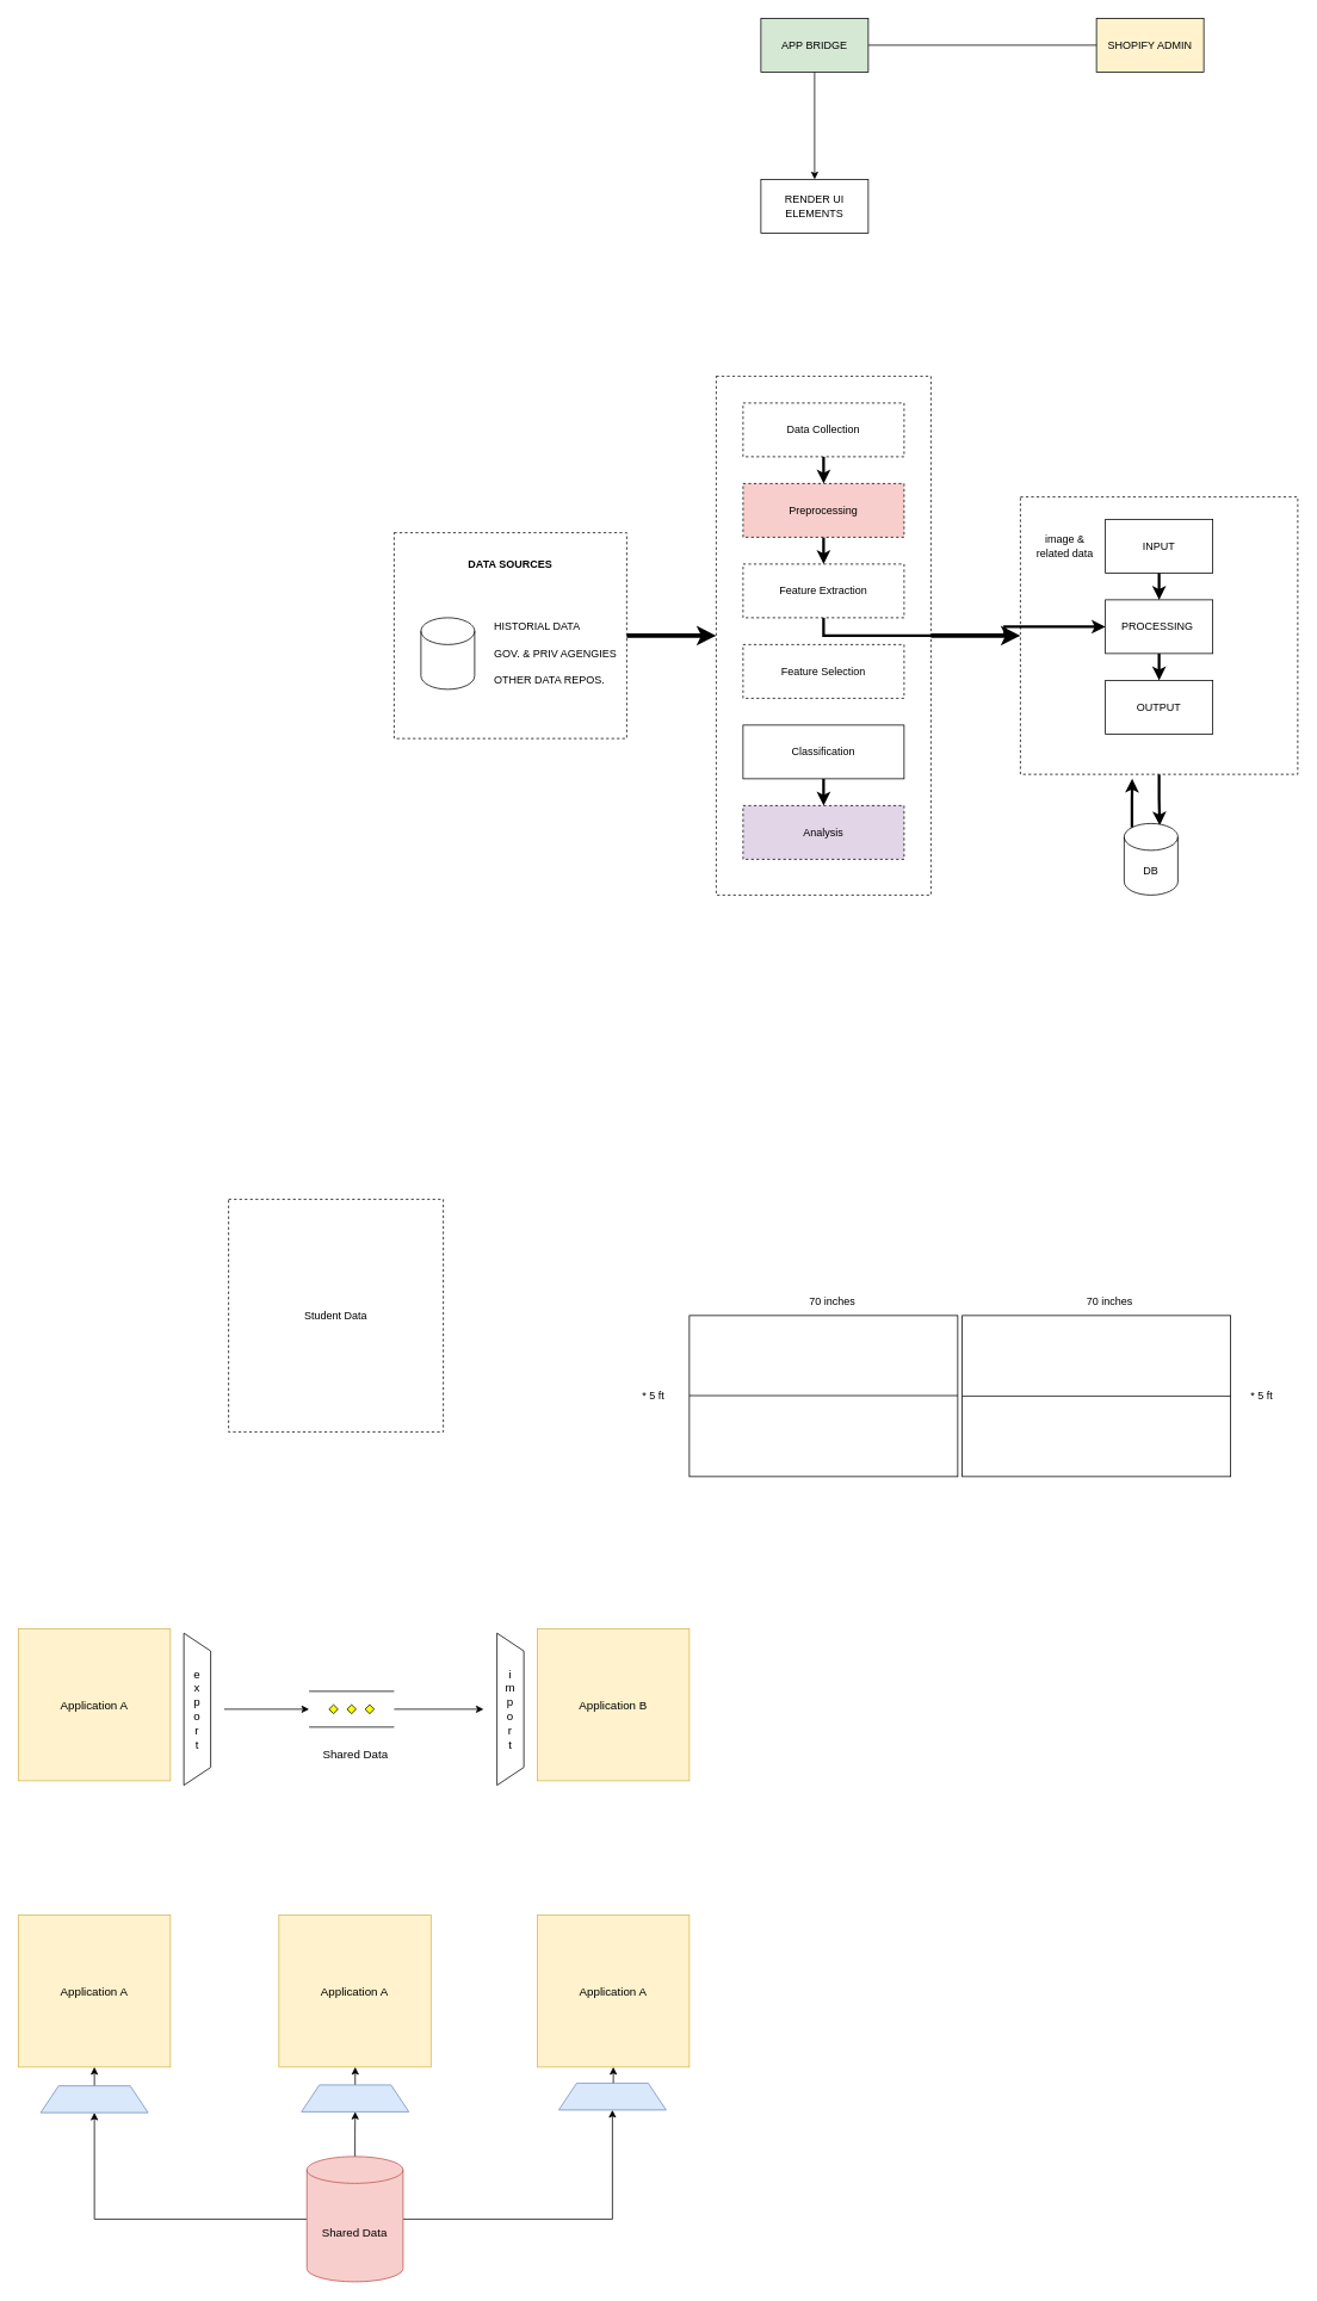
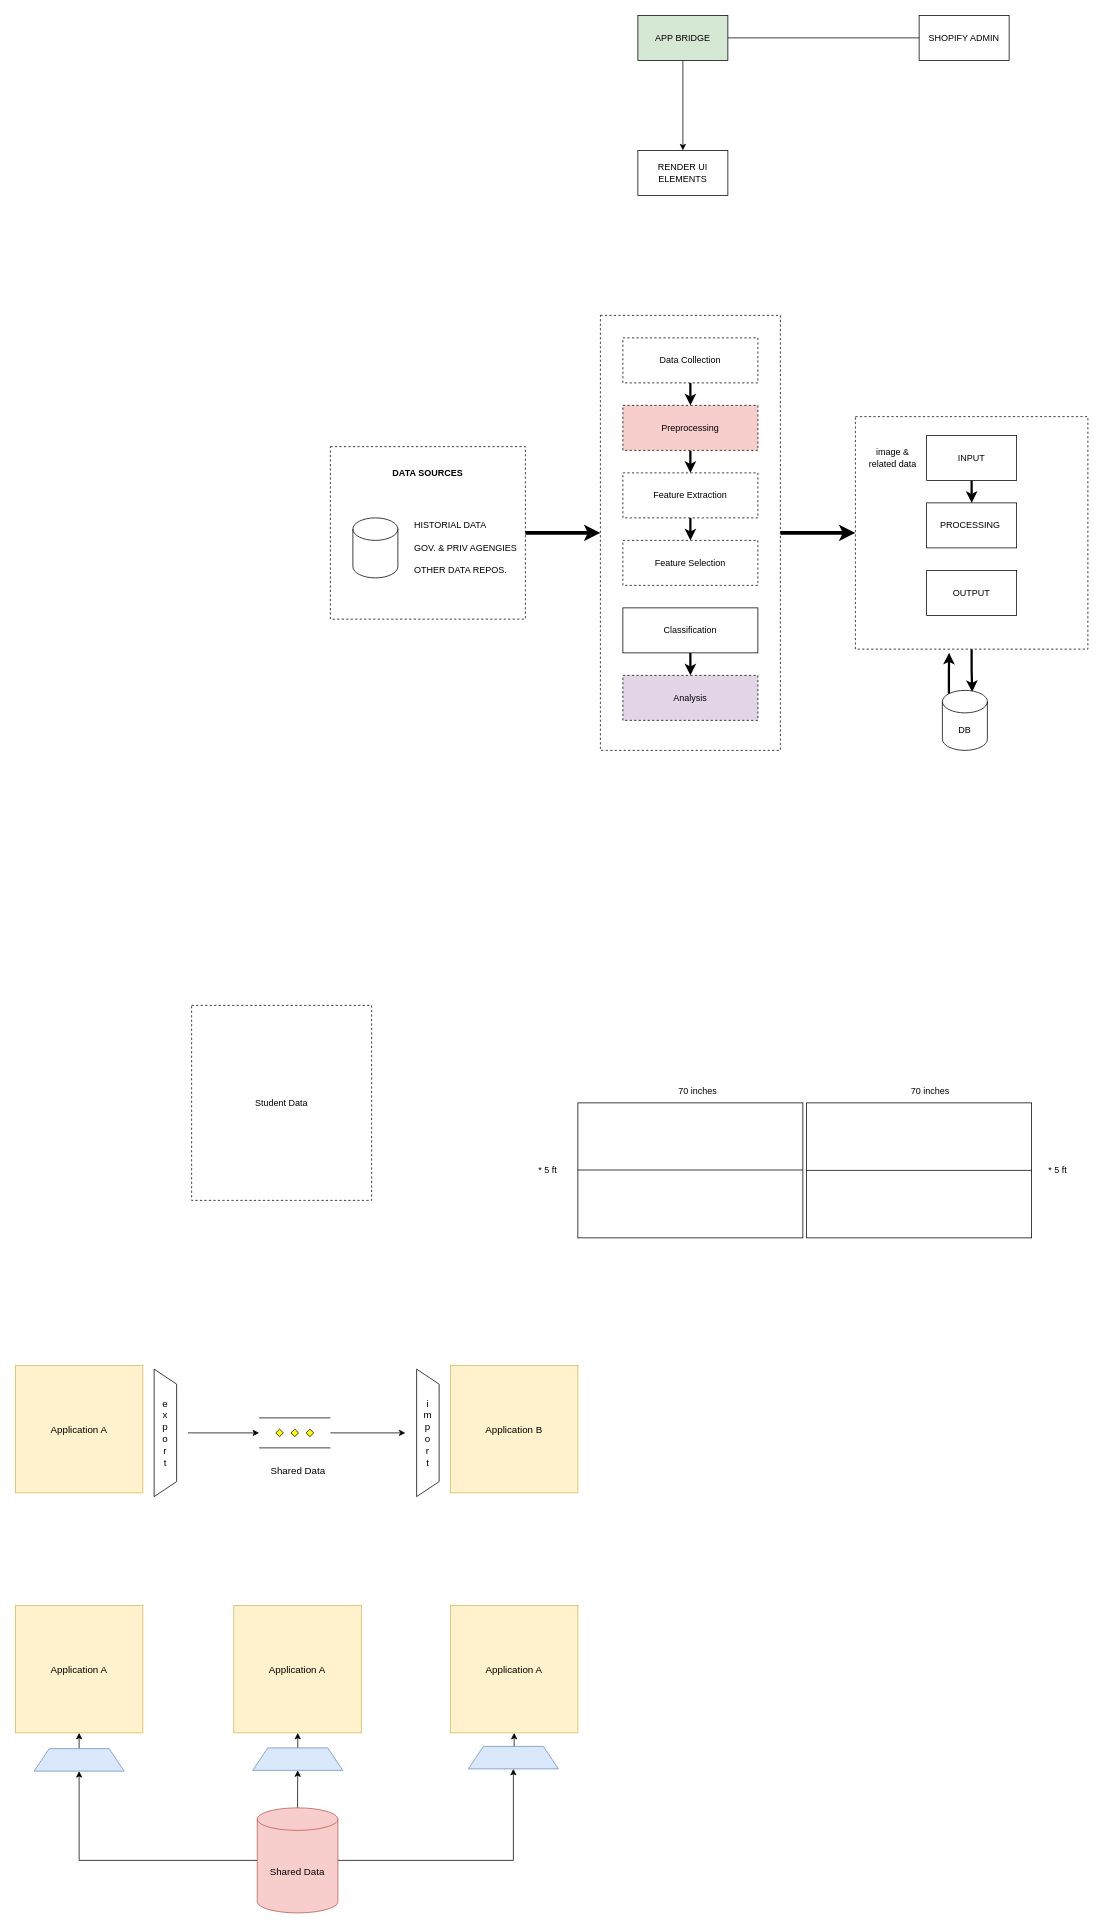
  <mxCell id="0" />
  <mxCell id="1" parent="0" />
  <mxCell id="2" style="edgeStyle=orthogonalEdgeStyle;rounded=0;orthogonalLoop=1;jettySize=auto;html=1;exitX=1;exitY=0.5;exitDx=0;exitDy=0;strokeWidth=5;" parent="1" source="3" target="10" edge="1"><mxGeometry relative="1" as="geometry" /></mxCell>
  <mxCell id="3" value="" style="rounded=0;whiteSpace=wrap;html=1;dashed=1;fillColor=none;" parent="1" vertex="1"><mxGeometry y="420" width="240" height="580" as="geometry" x="800" /></mxCell>
- <mxCell id="4" value="SHOPIFY ADMIN" style="rounded=0;whiteSpace=wrap;html=1;fillColor=#fff2cc;" parent="1" vertex="1"><mxGeometry x="1225" y="20" width="120" height="60" as="geometry" /></mxCell>
+ <mxCell id="4" value="SHOPIFY ADMIN" style="rounded=0;whiteSpace=wrap;html=1;" parent="1" vertex="1"><mxGeometry x="1225" y="20" width="120" height="60" as="geometry" /></mxCell>
  <mxCell id="5" style="edgeStyle=orthogonalEdgeStyle;rounded=0;orthogonalLoop=1;jettySize=auto;html=1;entryX=0;entryY=0.5;entryDx=0;entryDy=0;endArrow=none;" parent="1" source="7" target="4" edge="1"><mxGeometry relative="1" as="geometry" /></mxCell>
  <mxCell id="6" style="edgeStyle=orthogonalEdgeStyle;rounded=0;orthogonalLoop=1;jettySize=auto;html=1;entryX=0.5;entryY=0;entryDx=0;entryDy=0;" parent="1" source="7" target="8" edge="1"><mxGeometry relative="1" as="geometry" /></mxCell>
  <mxCell id="7" value="APP BRIDGE" style="rounded=0;whiteSpace=wrap;html=1;fillColor=#d5e8d4;" parent="1" vertex="1"><mxGeometry x="850" y="20" width="120" height="60" as="geometry" /></mxCell>
  <mxCell id="8" value="RENDER UI ELEMENTS" style="rounded=0;whiteSpace=wrap;html=1;" parent="1" vertex="1"><mxGeometry x="850" y="200" width="120" height="60" as="geometry" /></mxCell>
  <mxCell id="9" style="edgeStyle=orthogonalEdgeStyle;rounded=0;orthogonalLoop=1;jettySize=auto;html=1;entryX=0.662;entryY=0.025;entryDx=0;entryDy=0;entryPerimeter=0;strokeWidth=3;" parent="1" source="10" target="30" edge="1"><mxGeometry relative="1" as="geometry" /></mxCell>
  <mxCell id="10" value="" style="whiteSpace=wrap;html=1;aspect=fixed;dashed=1;" parent="1" vertex="1"><mxGeometry x="1140" y="555" width="310" height="310" as="geometry" /></mxCell>
  <mxCell id="11" style="edgeStyle=orthogonalEdgeStyle;rounded=0;orthogonalLoop=1;jettySize=auto;html=1;strokeWidth=3;" parent="1" source="12" target="14" edge="1"><mxGeometry relative="1" as="geometry" /></mxCell>
  <mxCell id="12" value="Data Collection" style="rounded=0;whiteSpace=wrap;html=1;dashed=1;" parent="1" vertex="1"><mxGeometry x="830" y="450" width="180" height="60" as="geometry" /></mxCell>
  <mxCell id="13" style="edgeStyle=orthogonalEdgeStyle;rounded=0;orthogonalLoop=1;jettySize=auto;html=1;exitX=0.5;exitY=1;exitDx=0;exitDy=0;strokeWidth=3;" parent="1" source="14" target="16" edge="1"><mxGeometry relative="1" as="geometry" /></mxCell>
  <mxCell id="14" value="Preprocessing" style="rounded=0;whiteSpace=wrap;html=1;dashed=1;fillColor=#f8cecc;" parent="1" vertex="1"><mxGeometry x="830" y="540" width="180" height="60" as="geometry" /></mxCell>
- <mxCell id="15" style="edgeStyle=orthogonalEdgeStyle;rounded=0;orthogonalLoop=1;jettySize=auto;html=1;exitX=0.5;exitY=1;exitDx=0;exitDy=0;strokeWidth=3;" parent="1" source="16" target="34" edge="1"><mxGeometry relative="1" as="geometry" /></mxCell>
+ <mxCell id="15" style="edgeStyle=orthogonalEdgeStyle;rounded=0;orthogonalLoop=1;jettySize=auto;html=1;exitX=0.5;exitY=1;exitDx=0;exitDy=0;strokeWidth=3;" parent="1" source="16" target="17" edge="1"><mxGeometry relative="1" as="geometry" /></mxCell>
  <mxCell id="16" value="Feature Extraction" style="rounded=0;whiteSpace=wrap;html=1;dashed=1;" parent="1" vertex="1"><mxGeometry x="830" y="630" width="180" height="60" as="geometry" /></mxCell>
  <mxCell id="17" value="Feature Selection" style="rounded=0;whiteSpace=wrap;html=1;dashed=1;" parent="1" vertex="1"><mxGeometry x="830" y="720" width="180" height="60" as="geometry" /></mxCell>
  <mxCell id="18" style="edgeStyle=orthogonalEdgeStyle;rounded=0;orthogonalLoop=1;jettySize=auto;html=1;exitX=0.5;exitY=1;exitDx=0;exitDy=0;entryX=0.5;entryY=0;entryDx=0;entryDy=0;strokeWidth=3;" parent="1" source="19" target="20" edge="1"><mxGeometry relative="1" as="geometry" /></mxCell>
  <mxCell id="19" value="Classification" style="rounded=0;whiteSpace=wrap;html=1;dashed=0;" parent="1" vertex="1"><mxGeometry x="830" y="810" width="180" height="60" as="geometry" /></mxCell>
  <mxCell id="20" value="Analysis" style="rounded=0;whiteSpace=wrap;html=1;dashed=1;fillColor=#e1d5e7;" parent="1" vertex="1"><mxGeometry x="830" y="900" width="180" height="60" as="geometry" /></mxCell>
  <mxCell id="21" value="" style="group" parent="1" vertex="1" connectable="0"><mxGeometry x="440" y="595" width="260" height="230" as="geometry" /></mxCell>
  <mxCell id="22" value="" style="rounded=0;whiteSpace=wrap;html=1;dashed=1;fillColor=default;" parent="21" vertex="1"><mxGeometry width="260" height="230" as="geometry" /></mxCell>
  <mxCell id="23" value="DATA SOURCES" style="text;html=1;strokeColor=none;fillColor=none;align=center;verticalAlign=middle;whiteSpace=wrap;rounded=0;dashed=1;fontStyle=1" parent="21" vertex="1"><mxGeometry x="75" y="20" width="110" height="30" as="geometry" /></mxCell>
  <mxCell id="24" value="" style="shape=cylinder3;whiteSpace=wrap;html=1;boundedLbl=1;backgroundOutline=1;size=15;fillColor=default;" parent="21" vertex="1"><mxGeometry x="30" y="95" width="60" height="80" as="geometry" /></mxCell>
  <mxCell id="25" value="HISTORIAL DATA" style="text;html=1;strokeColor=none;fillColor=none;align=left;verticalAlign=middle;whiteSpace=wrap;rounded=0;dashed=1;fontStyle=0" parent="21" vertex="1"><mxGeometry x="110" y="90" width="110" height="30" as="geometry" /></mxCell>
  <mxCell id="26" value="GOV. &amp;amp; PRIV AGENGIES" style="text;html=1;strokeColor=none;fillColor=none;align=left;verticalAlign=middle;whiteSpace=wrap;rounded=0;dashed=1;fontStyle=0" parent="21" vertex="1"><mxGeometry x="110" y="120" width="140" height="30" as="geometry" /></mxCell>
  <mxCell id="27" value="OTHER DATA REPOS." style="text;html=1;strokeColor=none;fillColor=none;align=left;verticalAlign=middle;whiteSpace=wrap;rounded=0;dashed=1;fontStyle=0" parent="21" vertex="1"><mxGeometry x="110" y="150" width="140" height="30" as="geometry" /></mxCell>
  <mxCell id="28" style="edgeStyle=orthogonalEdgeStyle;rounded=0;orthogonalLoop=1;jettySize=auto;html=1;exitX=1;exitY=0.5;exitDx=0;exitDy=0;entryX=0;entryY=0.5;entryDx=0;entryDy=0;strokeWidth=5;" parent="1" source="22" target="3" edge="1"><mxGeometry relative="1" as="geometry" /></mxCell>
  <mxCell id="29" style="edgeStyle=orthogonalEdgeStyle;rounded=0;orthogonalLoop=1;jettySize=auto;html=1;exitX=0.145;exitY=0;exitDx=0;exitDy=4.35;exitPerimeter=0;strokeWidth=3;" parent="1" source="30" edge="1"><mxGeometry relative="1" as="geometry"><mxPoint x="1265" y="870" as="targetPoint" /></mxGeometry></mxCell>
  <mxCell id="30" value="DB" style="shape=cylinder3;whiteSpace=wrap;html=1;boundedLbl=1;backgroundOutline=1;size=15;fillColor=default;" parent="1" vertex="1"><mxGeometry x="1256" y="920" width="60" height="80" as="geometry" /></mxCell>
  <mxCell id="31" style="edgeStyle=orthogonalEdgeStyle;rounded=0;orthogonalLoop=1;jettySize=auto;html=1;exitX=0.5;exitY=1;exitDx=0;exitDy=0;entryX=0.5;entryY=0;entryDx=0;entryDy=0;strokeWidth=3;" parent="1" source="32" target="34" edge="1"><mxGeometry relative="1" as="geometry" /></mxCell>
  <mxCell id="32" value="INPUT" style="rounded=0;whiteSpace=wrap;html=1;fillColor=default;" parent="1" vertex="1"><mxGeometry x="1235" y="580" width="120" height="60" as="geometry" /></mxCell>
- <mxCell id="33" style="edgeStyle=orthogonalEdgeStyle;rounded=0;orthogonalLoop=1;jettySize=auto;html=1;entryX=0.5;entryY=0;entryDx=0;entryDy=0;strokeWidth=3;" parent="1" source="34" target="35" edge="1"><mxGeometry relative="1" as="geometry" /></mxCell>
  <mxCell id="34" value="PROCESSING&amp;nbsp;" style="rounded=0;whiteSpace=wrap;html=1;fillColor=default;" parent="1" vertex="1"><mxGeometry x="1235" y="670" width="120" height="60" as="geometry" /></mxCell>
  <mxCell id="35" value="OUTPUT" style="rounded=0;whiteSpace=wrap;html=1;fillColor=default;" parent="1" vertex="1"><mxGeometry x="1235" y="760" width="120" height="60" as="geometry" /></mxCell>
  <mxCell id="36" value="image &amp;amp; related data" style="text;html=1;strokeColor=none;fillColor=none;align=center;verticalAlign=middle;whiteSpace=wrap;rounded=0;" parent="1" vertex="1"><mxGeometry x="1155" y="595" width="70" height="30" as="geometry" /></mxCell>
  <mxCell id="37" value="Student Data" style="rounded=0;whiteSpace=wrap;html=1;dashed=1;fillColor=none;" parent="1" vertex="1"><mxGeometry x="255" y="1340" width="240" height="260" as="geometry" /></mxCell>
  <mxCell id="38" value="" style="group" parent="1" vertex="1" connectable="0"><mxGeometry x="700" y="1440" width="740" height="210" as="geometry" /></mxCell>
  <mxCell id="39" value="" style="rounded=0;whiteSpace=wrap;html=1;" parent="38" vertex="1"><mxGeometry x="70" y="30" width="300" height="180" as="geometry" /></mxCell>
  <mxCell id="40" value="" style="rounded=0;whiteSpace=wrap;html=1;" parent="38" vertex="1"><mxGeometry x="375" y="30" width="300" height="180" as="geometry" /></mxCell>
  <mxCell id="41" value="" style="endArrow=none;html=1;rounded=0;" parent="38" target="40" edge="1"><mxGeometry width="50" height="50" relative="1" as="geometry"><mxPoint x="375" y="130" as="sourcePoint" /><mxPoint x="425" y="80" as="targetPoint" /></mxGeometry></mxCell>
  <mxCell id="42" value="" style="endArrow=none;html=1;rounded=0;entryX=1;entryY=0.5;entryDx=0;entryDy=0;exitX=0;exitY=0.5;exitDx=0;exitDy=0;" parent="38" source="40" target="40" edge="1"><mxGeometry width="50" height="50" relative="1" as="geometry"><mxPoint x="390" y="240" as="sourcePoint" /><mxPoint x="120" y="380" as="targetPoint" /></mxGeometry></mxCell>
  <mxCell id="43" value="" style="endArrow=none;html=1;rounded=0;entryX=1;entryY=0.5;entryDx=0;entryDy=0;exitX=0;exitY=0.5;exitDx=0;exitDy=0;" parent="38" edge="1"><mxGeometry width="50" height="50" relative="1" as="geometry"><mxPoint x="70" y="119.5" as="sourcePoint" /><mxPoint x="370" y="119.5" as="targetPoint" /></mxGeometry></mxCell>
  <mxCell id="44" value="70 inches" style="text;html=1;strokeColor=none;fillColor=none;align=center;verticalAlign=middle;whiteSpace=wrap;rounded=0;" parent="38" vertex="1"><mxGeometry x="200" width="60" height="30" as="geometry" /></mxCell>
  <mxCell id="45" value="70 inches" style="text;html=1;strokeColor=none;fillColor=none;align=center;verticalAlign=middle;whiteSpace=wrap;rounded=0;" parent="38" vertex="1"><mxGeometry x="510" width="60" height="30" as="geometry" /></mxCell>
  <mxCell id="46" value="* 5 ft" style="text;html=1;strokeColor=none;fillColor=none;align=center;verticalAlign=middle;whiteSpace=wrap;rounded=0;" parent="38" vertex="1"><mxGeometry y="105" width="60" height="30" as="geometry" /></mxCell>
  <mxCell id="47" value="* 5 ft" style="text;html=1;strokeColor=none;fillColor=none;align=center;verticalAlign=middle;whiteSpace=wrap;rounded=0;" parent="38" vertex="1"><mxGeometry x="680" y="105" width="60" height="30" as="geometry" /></mxCell>
  <mxCell id="48" value="&lt;font style=&quot;font-size: 13px;&quot;&gt;Application A&lt;/font&gt;" style="whiteSpace=wrap;html=1;aspect=fixed;fillColor=#fff2cc;strokeColor=#d6b656;" vertex="1" parent="1"><mxGeometry x="20" y="1820" width="170" height="170" as="geometry" /></mxCell>
  <mxCell id="49" value="&lt;font style=&quot;font-size: 13px;&quot;&gt;Application B&lt;/font&gt;" style="whiteSpace=wrap;html=1;aspect=fixed;fillColor=#fff2cc;strokeColor=#d6b656;" vertex="1" parent="1"><mxGeometry x="600" y="1820" width="170" height="170" as="geometry" /></mxCell>
  <mxCell id="50" style="edgeStyle=orthogonalEdgeStyle;rounded=0;orthogonalLoop=1;jettySize=auto;html=1;exitX=1;exitY=0.5;exitDx=0;exitDy=0;exitPerimeter=0;fontSize=13;" edge="1" parent="1" source="51" target="57"><mxGeometry relative="1" as="geometry" /></mxCell>
  <mxCell id="51" value="" style="verticalLabelPosition=bottom;verticalAlign=top;html=1;shape=mxgraph.flowchart.parallel_mode;pointerEvents=1;fontSize=13;" vertex="1" parent="1"><mxGeometry x="345" y="1890" width="95" height="40" as="geometry" /></mxCell>
  <mxCell id="52" value="Shared Data" style="text;html=1;strokeColor=none;fillColor=none;align=center;verticalAlign=middle;whiteSpace=wrap;rounded=0;fontSize=13;" vertex="1" parent="1"><mxGeometry x="342.5" y="1945" width="107.5" height="30" as="geometry" /></mxCell>
  <mxCell id="53" value="" style="shape=trapezoid;perimeter=trapezoidPerimeter;whiteSpace=wrap;html=1;fixedSize=1;fontSize=13;rotation=90;" vertex="1" parent="1"><mxGeometry x="135" y="1895" width="170" height="30" as="geometry" /></mxCell>
  <mxCell id="54" style="edgeStyle=orthogonalEdgeStyle;rounded=0;orthogonalLoop=1;jettySize=auto;html=1;exitX=1;exitY=0.5;exitDx=0;exitDy=0;entryX=0;entryY=0.5;entryDx=0;entryDy=0;entryPerimeter=0;fontSize=13;" edge="1" parent="1" source="55" target="51"><mxGeometry relative="1" as="geometry" /></mxCell>
  <mxCell id="55" value="e&lt;br&gt;x&lt;br&gt;p&lt;br&gt;o&lt;br&gt;r&lt;br&gt;t" style="text;html=1;strokeColor=none;fillColor=none;align=center;verticalAlign=middle;whiteSpace=wrap;rounded=0;fontSize=13;flipH=0;rotation=0;textDirection=rtl;" vertex="1" parent="1"><mxGeometry x="190" y="1830" width="60" height="160" as="geometry" /></mxCell>
  <mxCell id="56" value="" style="shape=trapezoid;perimeter=trapezoidPerimeter;whiteSpace=wrap;html=1;fixedSize=1;fontSize=13;rotation=90;" vertex="1" parent="1"><mxGeometry x="485" y="1895" width="170" height="30" as="geometry" /></mxCell>
  <mxCell id="57" value="i&lt;br&gt;m&lt;br&gt;p&lt;br&gt;o&lt;br&gt;r&lt;br&gt;t" style="text;html=1;strokeColor=none;fillColor=none;align=center;verticalAlign=middle;whiteSpace=wrap;rounded=0;fontSize=13;flipH=0;rotation=0;textDirection=rtl;" vertex="1" parent="1"><mxGeometry x="540" y="1830" width="60" height="160" as="geometry" /></mxCell>
  <mxCell id="58" value="&lt;font style=&quot;font-size: 13px;&quot;&gt;Application A&lt;/font&gt;" style="whiteSpace=wrap;html=1;aspect=fixed;fillColor=#fff2cc;strokeColor=#d6b656;" vertex="1" parent="1"><mxGeometry x="20" y="2140" width="170" height="170" as="geometry" /></mxCell>
  <mxCell id="59" value="&lt;font style=&quot;font-size: 13px;&quot;&gt;Application A&lt;/font&gt;" style="whiteSpace=wrap;html=1;aspect=fixed;fillColor=#fff2cc;strokeColor=#d6b656;" vertex="1" parent="1"><mxGeometry x="311.25" y="2140" width="170" height="170" as="geometry" /></mxCell>
  <mxCell id="60" value="&lt;font style=&quot;font-size: 13px;&quot;&gt;Application A&lt;/font&gt;" style="whiteSpace=wrap;html=1;aspect=fixed;fillColor=#fff2cc;strokeColor=#d6b656;" vertex="1" parent="1"><mxGeometry x="600" y="2140" width="170" height="170" as="geometry" /></mxCell>
  <mxCell id="61" style="edgeStyle=orthogonalEdgeStyle;rounded=0;orthogonalLoop=1;jettySize=auto;html=1;exitX=0;exitY=0.5;exitDx=0;exitDy=0;exitPerimeter=0;entryX=0.5;entryY=1;entryDx=0;entryDy=0;fontSize=13;" edge="1" parent="1" source="64" target="66"><mxGeometry relative="1" as="geometry" /></mxCell>
  <mxCell id="62" style="edgeStyle=orthogonalEdgeStyle;rounded=0;orthogonalLoop=1;jettySize=auto;html=1;exitX=1;exitY=0.5;exitDx=0;exitDy=0;exitPerimeter=0;entryX=0.5;entryY=1;entryDx=0;entryDy=0;fontSize=13;" edge="1" parent="1" source="64" target="70"><mxGeometry relative="1" as="geometry" /></mxCell>
  <mxCell id="63" style="edgeStyle=orthogonalEdgeStyle;rounded=0;orthogonalLoop=1;jettySize=auto;html=1;entryX=0.5;entryY=1;entryDx=0;entryDy=0;fontSize=13;" edge="1" parent="1" source="64" target="68"><mxGeometry relative="1" as="geometry" /></mxCell>
  <mxCell id="64" value="" style="shape=cylinder3;whiteSpace=wrap;html=1;boundedLbl=1;backgroundOutline=1;size=15;fontSize=13;fillColor=#f8cecc;strokeColor=#b85450;" vertex="1" parent="1"><mxGeometry x="342.5" y="2410" width="107.5" height="140" as="geometry" /></mxCell>
  <mxCell id="65" style="edgeStyle=orthogonalEdgeStyle;rounded=0;orthogonalLoop=1;jettySize=auto;html=1;exitX=0.5;exitY=0;exitDx=0;exitDy=0;entryX=0.5;entryY=1;entryDx=0;entryDy=0;fontSize=13;" edge="1" parent="1" source="66" target="58"><mxGeometry relative="1" as="geometry" /></mxCell>
  <mxCell id="66" value="" style="shape=trapezoid;perimeter=trapezoidPerimeter;whiteSpace=wrap;html=1;fixedSize=1;fontSize=13;fillColor=#dae8fc;strokeColor=#6c8ebf;" vertex="1" parent="1"><mxGeometry x="45" y="2331" width="120" height="30" as="geometry" /></mxCell>
  <mxCell id="67" style="edgeStyle=orthogonalEdgeStyle;rounded=0;orthogonalLoop=1;jettySize=auto;html=1;exitX=0.5;exitY=0;exitDx=0;exitDy=0;fontSize=13;" edge="1" parent="1" source="68" target="59"><mxGeometry relative="1" as="geometry" /></mxCell>
  <mxCell id="68" value="" style="shape=trapezoid;perimeter=trapezoidPerimeter;whiteSpace=wrap;html=1;fixedSize=1;fontSize=13;fillColor=#dae8fc;strokeColor=#6c8ebf;" vertex="1" parent="1"><mxGeometry x="336.5" y="2330" width="120" height="30" as="geometry" /></mxCell>
  <mxCell id="69" style="edgeStyle=orthogonalEdgeStyle;rounded=0;orthogonalLoop=1;jettySize=auto;html=1;exitX=0.5;exitY=0;exitDx=0;exitDy=0;entryX=0.5;entryY=1;entryDx=0;entryDy=0;fontSize=13;" edge="1" parent="1" source="70" target="60"><mxGeometry relative="1" as="geometry" /></mxCell>
  <mxCell id="70" value="" style="shape=trapezoid;perimeter=trapezoidPerimeter;whiteSpace=wrap;html=1;fixedSize=1;fontSize=13;fillColor=#dae8fc;strokeColor=#6c8ebf;" vertex="1" parent="1"><mxGeometry x="624" y="2328" width="120" height="30" as="geometry" /></mxCell>
  <mxCell id="71" value="Shared Data" style="text;html=1;strokeColor=none;fillColor=none;align=center;verticalAlign=middle;whiteSpace=wrap;rounded=0;fontSize=13;" vertex="1" parent="1"><mxGeometry x="341.75" y="2480" width="107.5" height="30" as="geometry" /></mxCell>
